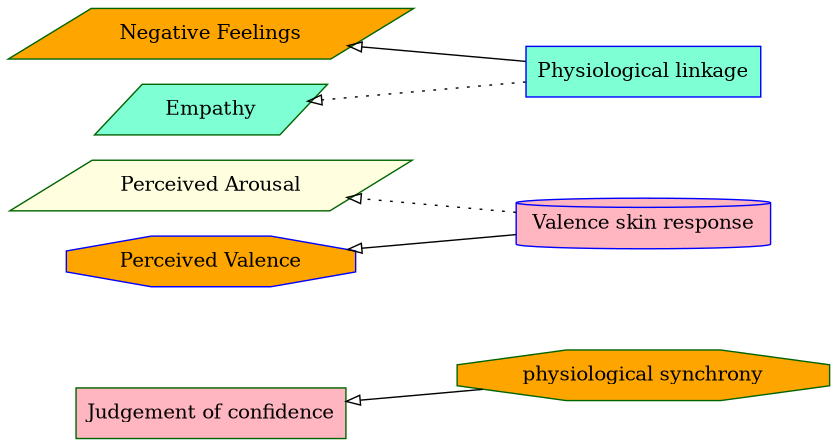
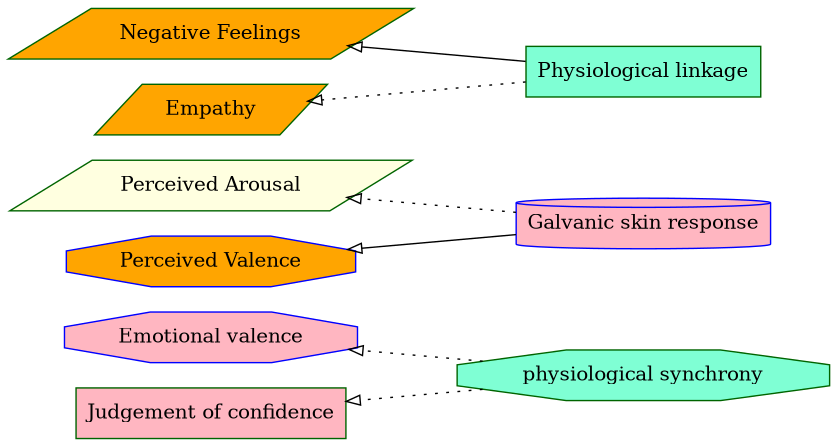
  digraph {
    rankdir=RL
    splines=true
    node [color=darkgreen fillcolor=aquamarine shape=octagon style=filled]
    edge [arrowhead=onormal style=dotted]
-   "physiological synchrony" [fillcolor=orange]
-   "Galvanic skin response" [color=blue fillcolor=lightpink shape=cylinder label="Valence skin response"]
-   "Physiological linkage" [color=blue shape=box]
+   "physiological synchrony"
+   "Galvanic skin response" [color=blue fillcolor=lightpink shape=cylinder]
+   "Physiological linkage" [shape=box]
+   "Emotional valence" [color=blue fillcolor=lightpink]
    "Judgement of confidence" [fillcolor=lightpink shape=box]
    "Negative Feelings" [fillcolor=orange shape=parallelogram]
-   Empathy [shape=parallelogram]
+   Empathy [fillcolor=orange shape=parallelogram]
    "Perceived Arousal" [fillcolor=lightyellow shape=parallelogram]
    "Perceived Valence" [color=blue fillcolor=orange]
    subgraph sub_1 {
      rank=same
      "physiological synchrony"
      "Galvanic skin response"
      "Physiological linkage"
    }
    subgraph sub_2 {
      rank=same
+     "Emotional valence"
      "Judgement of confidence"
      "Negative Feelings"
      Empathy
      "Perceived Arousal"
      "Perceived Valence"
    }
-   "physiological synchrony" -> "Judgement of confidence" [style=solid]
+   "physiological synchrony" -> "Emotional valence"
+   "physiological synchrony" -> "Judgement of confidence"
    "Galvanic skin response" -> "Perceived Arousal"
    "Galvanic skin response" -> "Perceived Valence" [style=solid]
    "Physiological linkage" -> "Negative Feelings" [style=solid]
    "Physiological linkage" -> Empathy
  }
